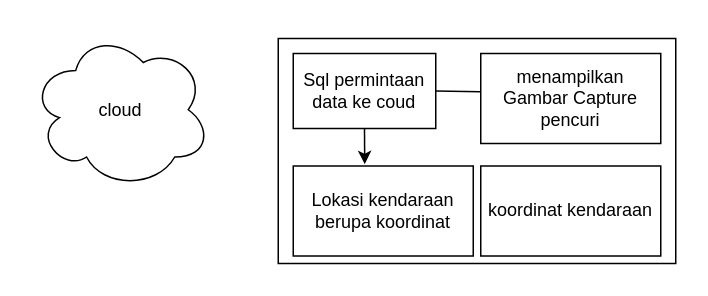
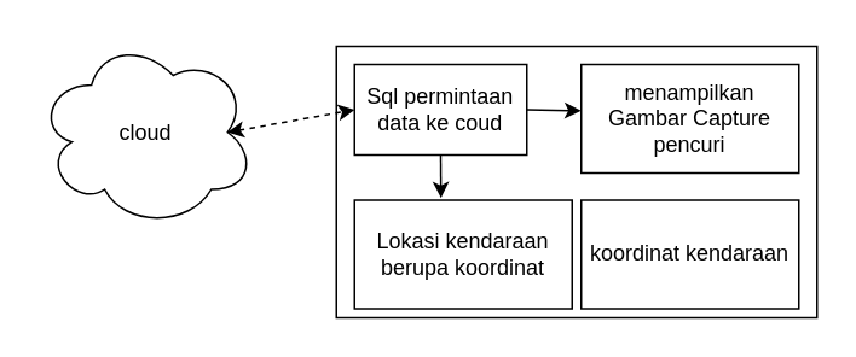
  <mxCell id="0" />
  <mxCell id="1" parent="0" />
  <mxCell id="2" value="" style="rounded=0;whiteSpace=wrap;html=1;" vertex="1" parent="1"><mxGeometry x="185" y="25" width="265" height="150" as="geometry" /></mxCell>
  <mxCell id="3" value="Sql permintaan data ke coud" style="rounded=0;whiteSpace=wrap;html=1;" vertex="1" parent="1"><mxGeometry x="195" y="35" width="95" height="50" as="geometry" /></mxCell>
  <mxCell id="4" value="cloud" style="ellipse;shape=cloud;whiteSpace=wrap;html=1;" vertex="1" parent="1"><mxGeometry x="20" y="20" width="120" height="105" as="geometry" /></mxCell>
+ <mxCell id="5" value="" style="endArrow=classic;startArrow=classic;html=1;entryX=0;entryY=0.5;entryDx=0;entryDy=0;exitX=0.875;exitY=0.5;exitDx=0;exitDy=0;exitPerimeter=0;dashed=1;" edge="1" parent="1" source="4" target="3"><mxGeometry width="50" height="50" relative="1" as="geometry"><mxPoint x="175" y="75" as="sourcePoint" /><mxPoint x="225" y="25" as="targetPoint" /></mxGeometry></mxCell>
  <mxCell id="6" value="&lt;div&gt;menampilkan Gambar Capture&lt;/div&gt;&lt;div&gt;pencuri&lt;br&gt;&lt;/div&gt;" style="rounded=0;whiteSpace=wrap;html=1;" vertex="1" parent="1"><mxGeometry x="320" y="35" width="120" height="60" as="geometry" /></mxCell>
- <mxCell id="7" value="" style="endArrow=none;html=1;exitX=1;exitY=0.5;exitDx=0;exitDy=0;entryX=-0.001;entryY=0.426;entryDx=0;entryDy=0;entryPerimeter=0;" edge="1" parent="1" source="3" target="6"><mxGeometry width="50" height="50" relative="1" as="geometry"><mxPoint x="350" y="85" as="sourcePoint" /><mxPoint x="400" y="35" as="targetPoint" /></mxGeometry></mxCell>
+ <mxCell id="7" value="" style="endArrow=classic;html=1;exitX=1;exitY=0.5;exitDx=0;exitDy=0;entryX=-0.001;entryY=0.426;entryDx=0;entryDy=0;entryPerimeter=0;" edge="1" parent="1" source="3" target="6"><mxGeometry width="50" height="50" relative="1" as="geometry"><mxPoint x="350" y="85" as="sourcePoint" /><mxPoint x="400" y="35" as="targetPoint" /></mxGeometry></mxCell>
  <mxCell id="8" value="&lt;div&gt;Lokasi kendaraan&lt;/div&gt;&lt;div&gt;berupa koordinat&lt;br&gt;&lt;/div&gt;" style="rounded=0;whiteSpace=wrap;html=1;" vertex="1" parent="1"><mxGeometry x="195" y="110" width="120" height="60" as="geometry" /></mxCell>
  <mxCell id="9" value="" style="endArrow=classic;html=1;exitX=0.5;exitY=1;exitDx=0;exitDy=0;entryX=0.397;entryY=-0.02;entryDx=0;entryDy=0;entryPerimeter=0;" edge="1" parent="1" source="3" target="8"><mxGeometry width="50" height="50" relative="1" as="geometry"><mxPoint x="280" y="165" as="sourcePoint" /><mxPoint x="330" y="115" as="targetPoint" /></mxGeometry></mxCell>
  <mxCell id="10" value="koordinat kendaraan" style="rounded=0;whiteSpace=wrap;html=1;" vertex="1" parent="1"><mxGeometry x="320" y="110" width="120" height="60" as="geometry" /></mxCell>
